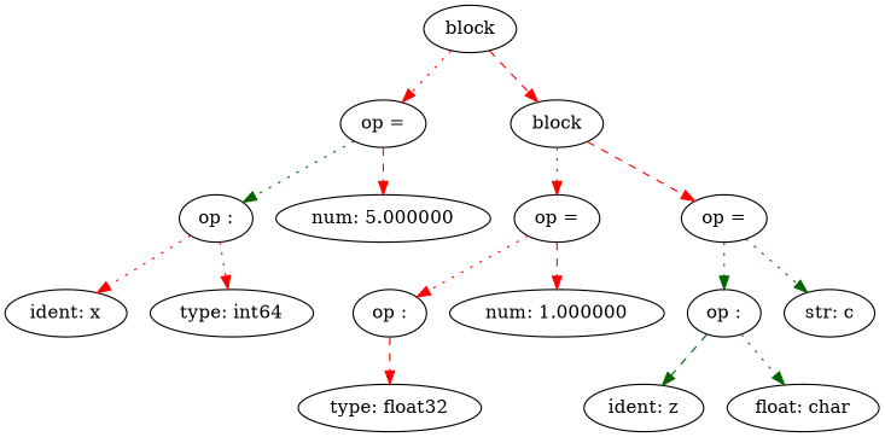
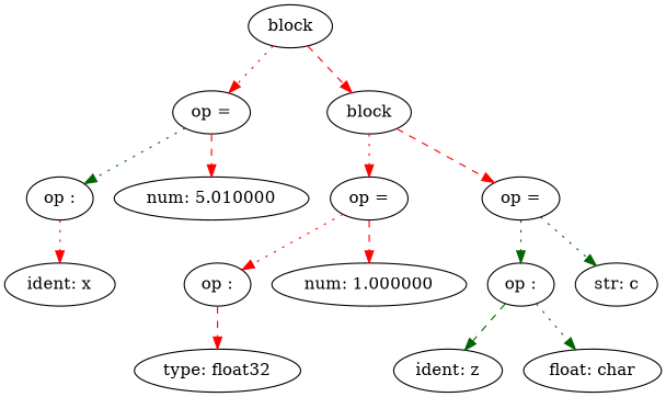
  digraph {
    edge [color=red style=dotted]
    n1 [label=block]
    n2 [label="op ="]
    n3 [label=block]
    n4 [label="op :"]
-   n5 [label="num: 5.000000"]
+   n5 [label="num: 5.010000"]
    n6 [label="op ="]
    n7 [label="op ="]
    n8 [label="ident: x"]
-   n9 [label="type: int64"]
    n10 [label="op :"]
    n11 [label="num: 1.000000"]
    n12 [label="op :"]
    n13 [label="str: c"]
    n14 [label="type: float32"]
    n15 [label="ident: z"]
    n16 [label="float: char"]
    n1 -> n2
    n1 -> n3 [style=dashed]
    n2 -> n4 [color=darkgreen]
    n2 -> n5 [style=dashed]
    n3 -> n6
    n3 -> n7 [style=dashed]
    n4 -> n8
-   n4 -> n9
    n6 -> n10
    n6 -> n11 [style=dashed]
    n7 -> n12 [color=darkgreen]
    n7 -> n13 [color=darkgreen]
    n10 -> n14 [style=dashed]
    n12 -> n15 [color=darkgreen style=dashed]
    n12 -> n16 [color=darkgreen]
  }
